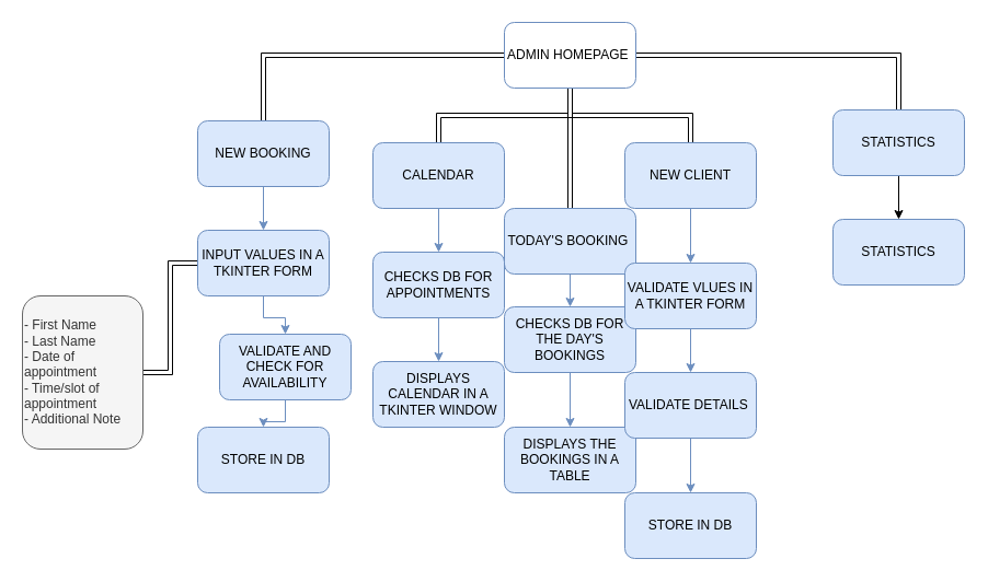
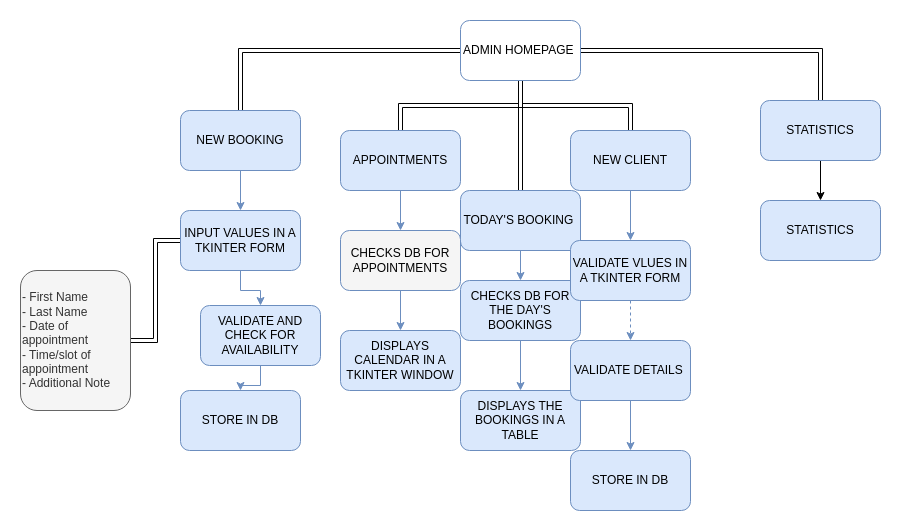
  <mxCell id="0" />
  <mxCell id="1" parent="0" />
  <mxCell id="2" value="" style="edgeStyle=orthogonalEdgeStyle;rounded=0;orthogonalLoop=1;jettySize=auto;html=1;shape=link;" parent="1" source="7" target="9" edge="1"><mxGeometry relative="1" as="geometry" /></mxCell>
  <mxCell id="3" value="" style="edgeStyle=orthogonalEdgeStyle;rounded=0;orthogonalLoop=1;jettySize=auto;html=1;shape=link;" parent="1" source="7" target="11" edge="1"><mxGeometry relative="1" as="geometry" /></mxCell>
  <mxCell id="4" value="" style="edgeStyle=orthogonalEdgeStyle;rounded=0;orthogonalLoop=1;jettySize=auto;html=1;shape=link;" parent="1" source="7" target="13" edge="1"><mxGeometry relative="1" as="geometry" /></mxCell>
  <mxCell id="5" value="" style="edgeStyle=orthogonalEdgeStyle;rounded=0;orthogonalLoop=1;jettySize=auto;html=1;shape=link;" parent="1" source="7" target="15" edge="1"><mxGeometry relative="1" as="geometry" /></mxCell>
  <mxCell id="6" value="" style="edgeStyle=orthogonalEdgeStyle;rounded=0;orthogonalLoop=1;jettySize=auto;html=1;shape=link;" parent="1" source="7" target="17" edge="1"><mxGeometry relative="1" as="geometry" /></mxCell>
  <mxCell id="7" value="ADMIN HOMEPAGE&amp;nbsp;" style="rounded=1;whiteSpace=wrap;html=1;fillColor=none;strokeColor=#6c8ebf;gradientColor=default;" parent="1" vertex="1"><mxGeometry x="460" y="20" width="120" height="60" as="geometry" /></mxCell>
  <mxCell id="8" value="" style="edgeStyle=orthogonalEdgeStyle;rounded=0;orthogonalLoop=1;jettySize=auto;html=1;fillColor=#dae8fc;strokeColor=#6c8ebf;" parent="1" source="9" target="20" edge="1"><mxGeometry relative="1" as="geometry" /></mxCell>
  <mxCell id="9" value="NEW BOOKING" style="whiteSpace=wrap;html=1;rounded=1;fillColor=#dae8fc;strokeColor=#6c8ebf;" parent="1" vertex="1"><mxGeometry x="180" y="110" width="120" height="60" as="geometry" /></mxCell>
  <mxCell id="10" value="" style="edgeStyle=orthogonalEdgeStyle;rounded=0;orthogonalLoop=1;jettySize=auto;html=1;fillColor=#dae8fc;strokeColor=#6c8ebf;" parent="1" source="11" target="26" edge="1"><mxGeometry relative="1" as="geometry" /></mxCell>
- <mxCell id="11" value="CALENDAR" style="whiteSpace=wrap;html=1;rounded=1;fillColor=#dae8fc;strokeColor=#6c8ebf;" parent="1" vertex="1"><mxGeometry x="340" y="130" width="120" height="60" as="geometry" /></mxCell>
+ <mxCell id="11" value="APPOINTMENTS" style="whiteSpace=wrap;html=1;rounded=1;fillColor=#dae8fc;strokeColor=#6c8ebf;" parent="1" vertex="1"><mxGeometry x="340" y="130" width="120" height="60" as="geometry" /></mxCell>
  <mxCell id="12" value="" style="edgeStyle=orthogonalEdgeStyle;rounded=0;orthogonalLoop=1;jettySize=auto;html=1;fillColor=#dae8fc;strokeColor=#6c8ebf;" parent="1" source="13" target="32" edge="1"><mxGeometry relative="1" as="geometry" /></mxCell>
  <mxCell id="13" value="NEW CLIENT" style="whiteSpace=wrap;html=1;rounded=1;fillColor=#dae8fc;strokeColor=#6c8ebf;" parent="1" vertex="1"><mxGeometry x="570" y="130" width="120" height="60" as="geometry" /></mxCell>
  <mxCell id="14" value="" style="edgeStyle=orthogonalEdgeStyle;rounded=0;orthogonalLoop=1;jettySize=auto;html=1;" edge="1" parent="1" source="15" target="36"><mxGeometry relative="1" as="geometry" /></mxCell>
  <mxCell id="15" value="STATISTICS" style="whiteSpace=wrap;html=1;rounded=1;fillColor=#dae8fc;strokeColor=#6c8ebf;" parent="1" vertex="1"><mxGeometry x="760" y="100" width="120" height="60" as="geometry" /></mxCell>
  <mxCell id="16" value="" style="edgeStyle=orthogonalEdgeStyle;rounded=0;orthogonalLoop=1;jettySize=auto;html=1;fillColor=#dae8fc;strokeColor=#6c8ebf;" parent="1" source="17" target="29" edge="1"><mxGeometry relative="1" as="geometry" /></mxCell>
  <mxCell id="17" value="TODAY'S BOOKING&amp;nbsp;" style="whiteSpace=wrap;html=1;rounded=1;fillColor=#dae8fc;strokeColor=#6c8ebf;" parent="1" vertex="1"><mxGeometry x="460" y="190" width="120" height="60" as="geometry" /></mxCell>
  <mxCell id="18" value="" style="edgeStyle=orthogonalEdgeStyle;rounded=0;orthogonalLoop=1;jettySize=auto;html=1;fillColor=#dae8fc;strokeColor=#6c8ebf;" parent="1" source="20" target="22" edge="1"><mxGeometry relative="1" as="geometry" /></mxCell>
  <mxCell id="19" value="" style="edgeStyle=orthogonalEdgeStyle;rounded=0;orthogonalLoop=1;jettySize=auto;html=1;shape=link;" parent="1" source="20" target="24" edge="1"><mxGeometry relative="1" as="geometry" /></mxCell>
  <mxCell id="20" value="INPUT VALUES IN A TKINTER FORM" style="whiteSpace=wrap;html=1;rounded=1;fillColor=#dae8fc;strokeColor=#6c8ebf;" parent="1" vertex="1"><mxGeometry x="180" y="210" width="120" height="60" as="geometry" /></mxCell>
  <mxCell id="21" value="" style="edgeStyle=orthogonalEdgeStyle;rounded=0;orthogonalLoop=1;jettySize=auto;html=1;fillColor=#dae8fc;strokeColor=#6c8ebf;" parent="1" source="22" target="23" edge="1"><mxGeometry relative="1" as="geometry" /></mxCell>
  <mxCell id="22" value="VALIDATE AND CHECK FOR AVAILABILITY" style="whiteSpace=wrap;html=1;rounded=1;fillColor=#dae8fc;strokeColor=#6c8ebf;" parent="1" vertex="1"><mxGeometry x="200" y="305" width="120" height="60" as="geometry" /></mxCell>
  <mxCell id="23" value="STORE IN DB" style="whiteSpace=wrap;html=1;rounded=1;fillColor=#dae8fc;strokeColor=#6c8ebf;" parent="1" vertex="1"><mxGeometry x="180" y="390" width="120" height="60" as="geometry" /></mxCell>
  <mxCell id="24" value="- First Name&amp;nbsp;&lt;div&gt;- Last Name&lt;/div&gt;&lt;div&gt;- Date of appointment&lt;/div&gt;&lt;div&gt;- Time/slot of appointment&lt;/div&gt;&lt;div style=&quot;&quot;&gt;- Additional Note&lt;/div&gt;" style="whiteSpace=wrap;html=1;rounded=1;fillColor=#f5f5f5;strokeColor=#666666;fontColor=#333333;align=left;" parent="1" vertex="1"><mxGeometry x="20" y="270" width="110" height="140" as="geometry" /></mxCell>
  <mxCell id="25" value="" style="edgeStyle=orthogonalEdgeStyle;rounded=0;orthogonalLoop=1;jettySize=auto;html=1;fillColor=#dae8fc;strokeColor=#6c8ebf;" parent="1" source="26" target="27" edge="1"><mxGeometry relative="1" as="geometry" /></mxCell>
- <mxCell id="26" value="CHECKS DB FOR APPOINTMENTS" style="whiteSpace=wrap;html=1;rounded=1;fillColor=#dae8fc;strokeColor=#6c8ebf;" parent="1" vertex="1"><mxGeometry x="340" y="230" width="120" height="60" as="geometry" /></mxCell>
+ <mxCell id="26" value="CHECKS DB FOR APPOINTMENTS" style="whiteSpace=wrap;html=1;rounded=1;fillColor=#f5f5f5;strokeColor=#6c8ebf;" parent="1" vertex="1"><mxGeometry x="340" y="230" width="120" height="60" as="geometry" /></mxCell>
  <mxCell id="27" value="DISPLAYS CALENDAR IN A TKINTER WINDOW" style="whiteSpace=wrap;html=1;rounded=1;fillColor=#dae8fc;strokeColor=#6c8ebf;" parent="1" vertex="1"><mxGeometry x="340" y="330" width="120" height="60" as="geometry" /></mxCell>
  <mxCell id="28" value="" style="edgeStyle=orthogonalEdgeStyle;rounded=0;orthogonalLoop=1;jettySize=auto;html=1;fillColor=#dae8fc;strokeColor=#6c8ebf;" parent="1" source="29" target="30" edge="1"><mxGeometry relative="1" as="geometry" /></mxCell>
  <mxCell id="29" value="CHECKS DB FOR THE DAY'S BOOKINGS" style="whiteSpace=wrap;html=1;rounded=1;fillColor=#dae8fc;strokeColor=#6c8ebf;" parent="1" vertex="1"><mxGeometry x="460" y="280" width="120" height="60" as="geometry" /></mxCell>
  <mxCell id="30" value="DISPLAYS THE BOOKINGS IN A TABLE" style="whiteSpace=wrap;html=1;rounded=1;fillColor=#dae8fc;strokeColor=#6c8ebf;" parent="1" vertex="1"><mxGeometry x="460" y="390" width="120" height="60" as="geometry" /></mxCell>
- <mxCell id="31" value="" style="edgeStyle=orthogonalEdgeStyle;rounded=0;orthogonalLoop=1;jettySize=auto;html=1;fillColor=#dae8fc;strokeColor=#6c8ebf;" parent="1" source="32" target="34" edge="1"><mxGeometry relative="1" as="geometry" /></mxCell>
+ <mxCell id="31" value="" style="edgeStyle=orthogonalEdgeStyle;rounded=0;orthogonalLoop=1;jettySize=auto;html=1;fillColor=#dae8fc;strokeColor=#6c8ebf;dashed=1;" parent="1" source="32" target="34" edge="1"><mxGeometry relative="1" as="geometry" /></mxCell>
  <mxCell id="32" value="VALIDATE VLUES IN A TKINTER FORM" style="whiteSpace=wrap;html=1;rounded=1;fillColor=#dae8fc;strokeColor=#6c8ebf;" parent="1" vertex="1"><mxGeometry x="570" y="240" width="120" height="60" as="geometry" /></mxCell>
  <mxCell id="33" value="" style="edgeStyle=orthogonalEdgeStyle;rounded=0;orthogonalLoop=1;jettySize=auto;html=1;fillColor=#dae8fc;strokeColor=#6c8ebf;" parent="1" source="34" target="35" edge="1"><mxGeometry relative="1" as="geometry" /></mxCell>
  <mxCell id="34" value="VALIDATE DETAILS&amp;nbsp;" style="whiteSpace=wrap;html=1;rounded=1;fillColor=#dae8fc;strokeColor=#6c8ebf;" parent="1" vertex="1"><mxGeometry x="570" y="340" width="120" height="60" as="geometry" /></mxCell>
  <mxCell id="35" value="STORE IN DB" style="whiteSpace=wrap;html=1;rounded=1;fillColor=#dae8fc;strokeColor=#6c8ebf;" parent="1" vertex="1"><mxGeometry x="570" y="450" width="120" height="60" as="geometry" /></mxCell>
  <mxCell id="36" value="STATISTICS" style="whiteSpace=wrap;html=1;rounded=1;fillColor=#dae8fc;strokeColor=#6c8ebf;" vertex="1" parent="1"><mxGeometry x="760" y="200" width="120" height="60" as="geometry" /></mxCell>
